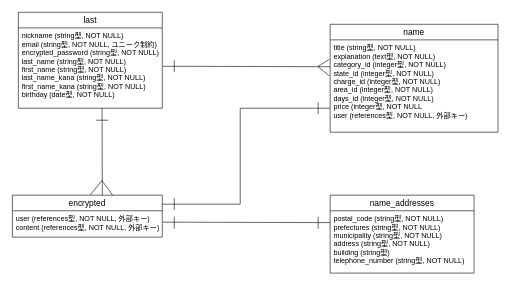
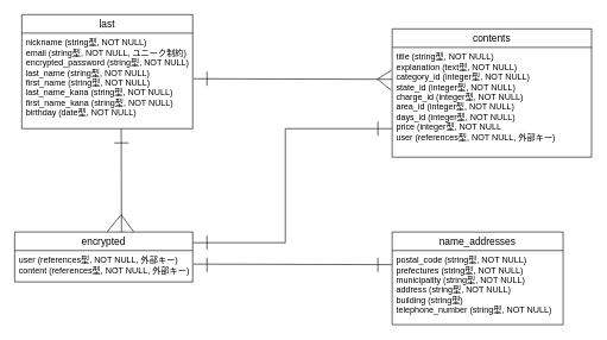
  <mxCell id="0" />
  <mxCell id="1" parent="0" />
  <mxCell id="2" value="last" style="swimlane;fontStyle=0;childLayout=stackLayout;horizontal=1;startSize=26;horizontalStack=0;resizeParent=1;resizeParentMax=0;resizeLast=0;collapsible=1;marginBottom=0;align=center;fontSize=14;" parent="1" vertex="1"><mxGeometry x="30" y="20" width="240" height="160" as="geometry" /></mxCell>
  <mxCell id="3" value="nickname (string型, NOT NULL)&#10;email (string型, NOT NULL, ユニーク制約)&#10;encrypted_password (string型, NOT NULL)&#10;last_name (string型, NOT NULL)&#10;first_name (string型, NOT NULL)&#10;last_name_kana (string型, NOT NULL)&#10;first_name_kana (string型, NOT NULL)&#10;birthday (date型, NOT NULL)" style="text;strokeColor=none;fillColor=none;spacingLeft=4;spacingRight=4;overflow=hidden;rotatable=0;points=[[0,0.5],[1,0.5]];portConstraint=eastwest;fontSize=12;" parent="2" vertex="1"><mxGeometry y="26" width="240" height="134" as="geometry" /></mxCell>
- <mxCell id="4" value="name" style="swimlane;fontStyle=0;childLayout=stackLayout;horizontal=1;startSize=26;horizontalStack=0;resizeParent=1;resizeParentMax=0;resizeLast=0;collapsible=1;marginBottom=0;align=center;fontSize=14;" parent="1" vertex="1"><mxGeometry x="550" y="40" width="280" height="180" as="geometry" /></mxCell>
+ <mxCell id="4" value="contents" style="swimlane;fontStyle=0;childLayout=stackLayout;horizontal=1;startSize=26;horizontalStack=0;resizeParent=1;resizeParentMax=0;resizeLast=0;collapsible=1;marginBottom=0;align=center;fontSize=14;" parent="1" vertex="1"><mxGeometry x="550" y="40" width="280" height="180" as="geometry" /></mxCell>
  <mxCell id="5" value="title (string型, NOT NULL)&#10;explanation (text型, NOT NULL)&#10;category_id (integer型, NOT NULL)&#10;state_id (integer型, NOT NULL)&#10;charge_id (integer型, NOT NULL)&#10;area_id (integer型, NOT NULL)&#10;days_id (integer型, NOT NULL)&#10;price (integer型, NOT NULL&#10;user (references型, NOT NULL, 外部キー)" style="text;strokeColor=none;fillColor=none;spacingLeft=4;spacingRight=4;overflow=hidden;rotatable=0;points=[[0,0.5],[1,0.5]];portConstraint=eastwest;fontSize=12;" parent="4" vertex="1"><mxGeometry y="26" width="280" height="154" as="geometry" /></mxCell>
  <mxCell id="6" value="encrypted" style="swimlane;fontStyle=0;childLayout=stackLayout;horizontal=1;startSize=26;horizontalStack=0;resizeParent=1;resizeParentMax=0;resizeLast=0;collapsible=1;marginBottom=0;align=center;fontSize=14;" parent="1" vertex="1"><mxGeometry x="20" y="325" width="250" height="70" as="geometry" /></mxCell>
  <mxCell id="7" value="user (references型, NOT NULL, 外部キー)&#10;content (references型, NOT NULL, 外部キー)&#10;" style="text;strokeColor=none;fillColor=none;spacingLeft=4;spacingRight=4;overflow=hidden;rotatable=0;points=[[0,0.5],[1,0.5]];portConstraint=eastwest;fontSize=12;" parent="6" vertex="1"><mxGeometry y="26" width="250" height="44" as="geometry" /></mxCell>
  <mxCell id="8" value="name_addresses" style="swimlane;fontStyle=0;childLayout=stackLayout;horizontal=1;startSize=26;horizontalStack=0;resizeParent=1;resizeParentMax=0;resizeLast=0;collapsible=1;marginBottom=0;align=center;fontSize=14;" parent="1" vertex="1"><mxGeometry x="550" y="325" width="240" height="130" as="geometry" /></mxCell>
  <mxCell id="9" value="postal_code (string型, NOT NULL)&#10;prefectures (string型, NOT NULL)&#10;municipality (string型, NOT NULL)&#10;address (string型, NOT NULL)&#10;building (string型)&#10;telephone_number (string型, NOT NULL)&#10;" style="text;strokeColor=none;fillColor=none;spacingLeft=4;spacingRight=4;overflow=hidden;rotatable=0;points=[[0,0.5],[1,0.5]];portConstraint=eastwest;fontSize=12;" parent="8" vertex="1"><mxGeometry y="26" width="240" height="104" as="geometry" /></mxCell>
  <mxCell id="10" value="" style="endArrow=none;html=1;exitX=0.6;exitY=0.001;exitDx=0;exitDy=0;exitPerimeter=0;" parent="1" source="6" edge="1"><mxGeometry width="50" height="50" relative="1" as="geometry"><mxPoint x="170" y="320" as="sourcePoint" /><mxPoint x="169.57" y="180" as="targetPoint" /></mxGeometry></mxCell>
  <mxCell id="11" value="" style="endArrow=none;html=1;" parent="1" edge="1"><mxGeometry width="50" height="50" relative="1" as="geometry"><mxPoint x="270" y="340" as="sourcePoint" /><mxPoint x="400" y="340" as="targetPoint" /></mxGeometry></mxCell>
  <mxCell id="12" value="" style="endArrow=none;html=1;" parent="1" edge="1"><mxGeometry width="50" height="50" relative="1" as="geometry"><mxPoint x="400" y="180" as="sourcePoint" /><mxPoint x="550" y="180" as="targetPoint" /></mxGeometry></mxCell>
  <mxCell id="13" value="" style="endArrow=none;html=1;" parent="1" edge="1"><mxGeometry width="50" height="50" relative="1" as="geometry"><mxPoint x="400" y="340" as="sourcePoint" /><mxPoint x="400" y="180" as="targetPoint" /></mxGeometry></mxCell>
  <mxCell id="14" value="" style="endArrow=none;html=1;" parent="1" edge="1"><mxGeometry width="50" height="50" relative="1" as="geometry"><mxPoint x="160" y="200" as="sourcePoint" /><mxPoint x="180" y="200" as="targetPoint" /></mxGeometry></mxCell>
  <mxCell id="15" value="" style="endArrow=none;html=1;entryX=-0.004;entryY=0.21;entryDx=0;entryDy=0;entryPerimeter=0;" parent="1" target="5" edge="1"><mxGeometry width="50" height="50" relative="1" as="geometry"><mxPoint x="530" y="110" as="sourcePoint" /><mxPoint x="530" y="130" as="targetPoint" /></mxGeometry></mxCell>
  <mxCell id="16" value="" style="endArrow=none;html=1;" parent="1" edge="1"><mxGeometry width="50" height="50" relative="1" as="geometry"><mxPoint x="290" y="361" as="sourcePoint" /><mxPoint x="290" y="381" as="targetPoint" /></mxGeometry></mxCell>
  <mxCell id="17" value="" style="endArrow=none;html=1;exitX=0.5;exitY=0;exitDx=0;exitDy=0;entryX=-0.003;entryY=0.336;entryDx=0;entryDy=0;entryPerimeter=0;" parent="1" edge="1"><mxGeometry width="50" height="50" relative="1" as="geometry"><mxPoint x="271.03" y="370" as="sourcePoint" /><mxPoint x="550" y="370.784" as="targetPoint" /></mxGeometry></mxCell>
  <mxCell id="18" value="" style="endArrow=none;html=1;" parent="1" edge="1"><mxGeometry width="50" height="50" relative="1" as="geometry"><mxPoint x="530" y="361" as="sourcePoint" /><mxPoint x="530" y="381" as="targetPoint" /></mxGeometry></mxCell>
  <mxCell id="19" value="" style="endArrow=none;html=1;" parent="1" edge="1"><mxGeometry width="50" height="50" relative="1" as="geometry"><mxPoint x="290" y="330" as="sourcePoint" /><mxPoint x="290" y="350" as="targetPoint" /></mxGeometry></mxCell>
  <mxCell id="20" value="" style="endArrow=none;html=1;" parent="1" edge="1"><mxGeometry width="50" height="50" relative="1" as="geometry"><mxPoint x="290" y="100" as="sourcePoint" /><mxPoint x="290" y="120" as="targetPoint" /></mxGeometry></mxCell>
  <mxCell id="21" value="" style="endArrow=none;html=1;exitX=0.5;exitY=0;exitDx=0;exitDy=0;entryX=-0.003;entryY=0.336;entryDx=0;entryDy=0;entryPerimeter=0;" parent="1" edge="1"><mxGeometry width="50" height="50" relative="1" as="geometry"><mxPoint x="271.03" y="110" as="sourcePoint" /><mxPoint x="550" y="110.784" as="targetPoint" /></mxGeometry></mxCell>
  <mxCell id="22" value="" style="endArrow=none;html=1;" edge="1" parent="1"><mxGeometry width="50" height="50" relative="1" as="geometry"><mxPoint x="530" y="170" as="sourcePoint" /><mxPoint x="530" y="190" as="targetPoint" /></mxGeometry></mxCell>
  <mxCell id="23" value="" style="endArrow=none;html=1;entryX=0;entryY=0.274;entryDx=0;entryDy=0;entryPerimeter=0;" edge="1" parent="1"><mxGeometry width="50" height="50" relative="1" as="geometry"><mxPoint x="170" y="300" as="sourcePoint" /><mxPoint x="150" y="324.496" as="targetPoint" /></mxGeometry></mxCell>
  <mxCell id="24" value="" style="endArrow=none;html=1;entryX=0;entryY=0.274;entryDx=0;entryDy=0;entryPerimeter=0;exitX=0.669;exitY=0.001;exitDx=0;exitDy=0;exitPerimeter=0;" edge="1" parent="1" source="6"><mxGeometry width="50" height="50" relative="1" as="geometry"><mxPoint x="188.32" y="280" as="sourcePoint" /><mxPoint x="170" y="301.496" as="targetPoint" /></mxGeometry></mxCell>
  <mxCell id="25" value="" style="endArrow=none;html=1;entryX=-0.004;entryY=0.21;entryDx=0;entryDy=0;entryPerimeter=0;exitX=-0.004;exitY=0.392;exitDx=0;exitDy=0;exitPerimeter=0;" edge="1" parent="1" source="5"><mxGeometry width="50" height="50" relative="1" as="geometry"><mxPoint x="510" y="121.66" as="sourcePoint" /><mxPoint x="528.88" y="110" as="targetPoint" /></mxGeometry></mxCell>
